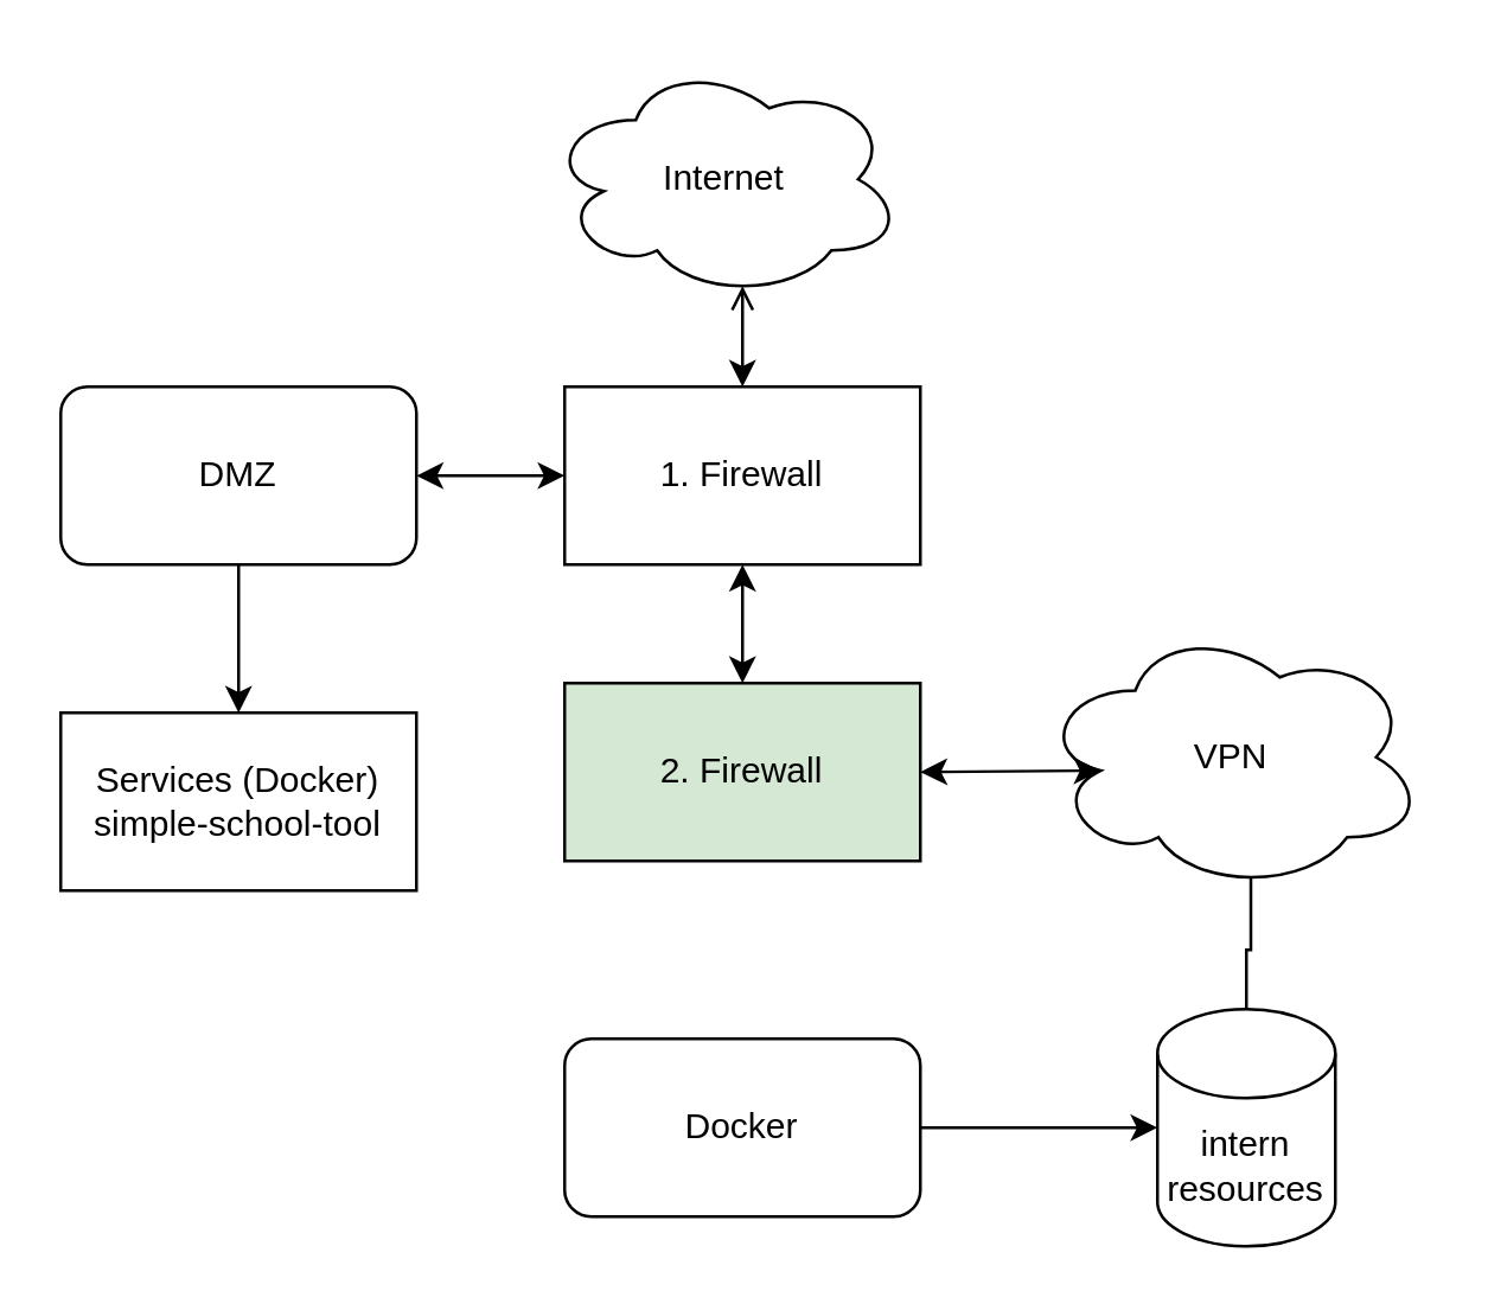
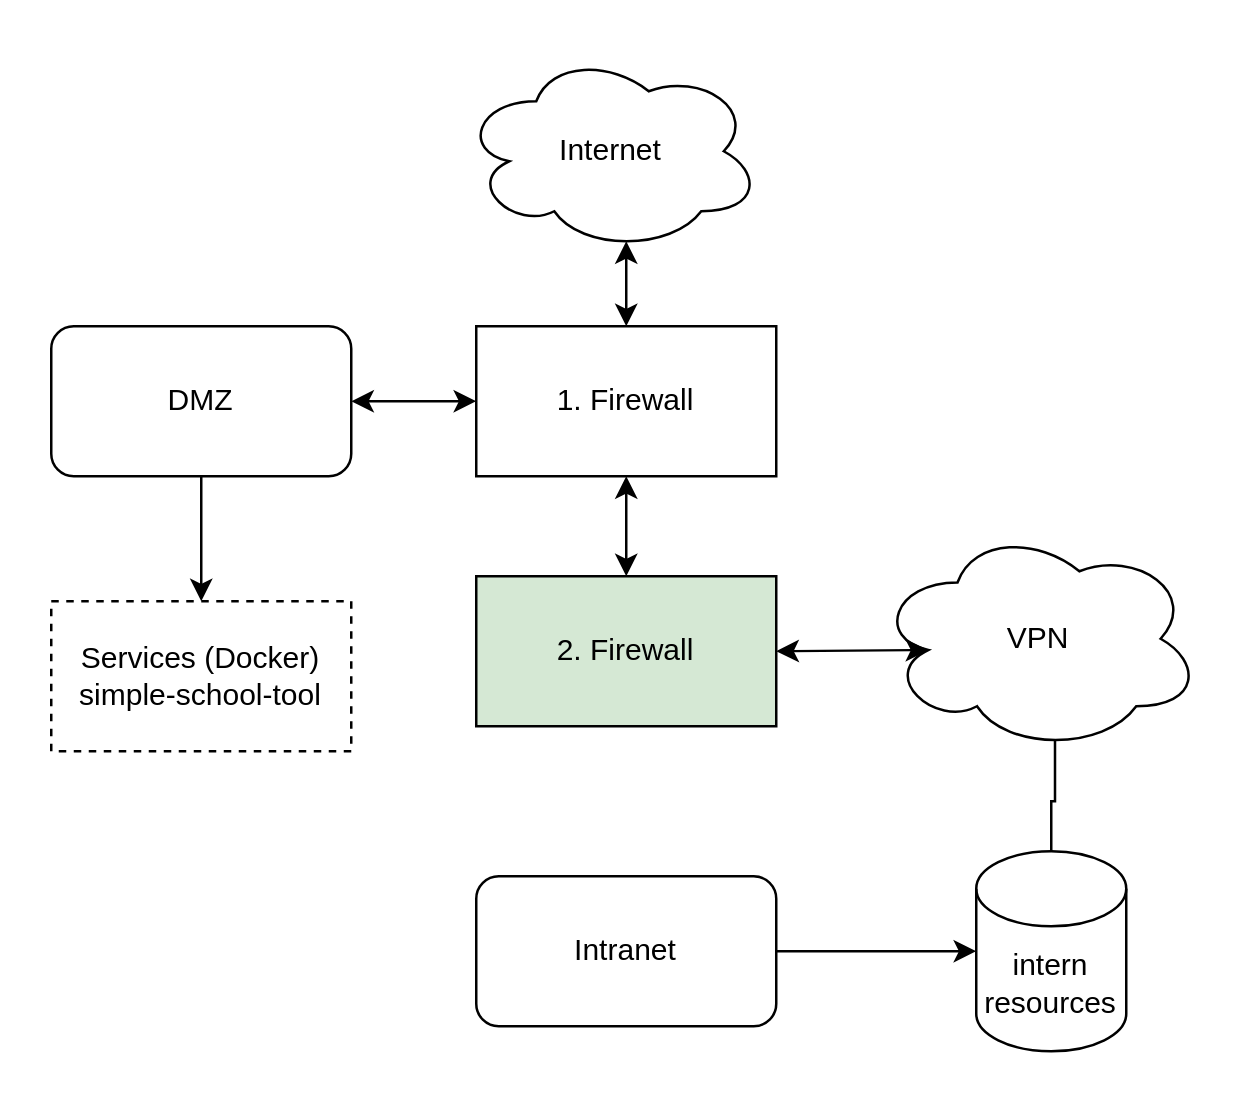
  <mxCell id="0" />
  <mxCell id="1" parent="0" />
  <mxCell id="2" value="Internet" style="ellipse;shape=cloud;whiteSpace=wrap;html=1;" vertex="1" parent="1"><mxGeometry x="184" y="20" width="120" height="80" as="geometry" /></mxCell>
  <mxCell id="3" value="1. Firewall" style="rounded=0;whiteSpace=wrap;html=1;" vertex="1" parent="1"><mxGeometry x="190" y="130" width="120" height="60" as="geometry" /></mxCell>
  <mxCell id="4" value="2. Firewall" style="rounded=0;whiteSpace=wrap;html=1;fillColor=#d5e8d4;" vertex="1" parent="1"><mxGeometry x="190" y="230" width="120" height="60" as="geometry" /></mxCell>
  <mxCell id="5" value="DMZ" style="rounded=1;whiteSpace=wrap;html=1;" vertex="1" parent="1"><mxGeometry x="20" y="130" width="120" height="60" as="geometry" /></mxCell>
  <mxCell id="6" value="" style="edgeStyle=orthogonalEdgeStyle;rounded=0;orthogonalLoop=1;jettySize=auto;html=1;" edge="1" parent="1" source="7" target="14"><mxGeometry relative="1" as="geometry" /></mxCell>
- <mxCell id="7" value="Docker" style="rounded=1;whiteSpace=wrap;html=1;" vertex="1" parent="1"><mxGeometry x="190" y="350" width="120" height="60" as="geometry" /></mxCell>
+ <mxCell id="7" value="Intranet" style="rounded=1;whiteSpace=wrap;html=1;" vertex="1" parent="1"><mxGeometry x="190" y="350" width="120" height="60" as="geometry" /></mxCell>
  <mxCell id="8" value="" style="edgeStyle=orthogonalEdgeStyle;rounded=0;orthogonalLoop=1;jettySize=auto;html=1;exitX=0.55;exitY=0.95;exitDx=0;exitDy=0;exitPerimeter=0;endArrow=none;" edge="1" parent="1" source="9" target="14"><mxGeometry relative="1" as="geometry" /></mxCell>
  <mxCell id="9" value="VPN" style="ellipse;shape=cloud;whiteSpace=wrap;html=1;" vertex="1" parent="1"><mxGeometry x="350" y="210" width="130" height="90" as="geometry" /></mxCell>
- <mxCell id="10" value="" style="endArrow=open;startArrow=classic;html=1;entryX=0.55;entryY=0.95;entryDx=0;entryDy=0;entryPerimeter=0;" edge="1" parent="1" source="3" target="2"><mxGeometry width="50" height="50" relative="1" as="geometry"><mxPoint x="360" y="140" as="sourcePoint" /><mxPoint x="410" y="90" as="targetPoint" /></mxGeometry></mxCell>
+ <mxCell id="10" value="" style="endArrow=classic;startArrow=classic;html=1;entryX=0.55;entryY=0.95;entryDx=0;entryDy=0;entryPerimeter=0;" edge="1" parent="1" source="3" target="2"><mxGeometry width="50" height="50" relative="1" as="geometry"><mxPoint x="360" y="140" as="sourcePoint" /><mxPoint x="410" y="90" as="targetPoint" /></mxGeometry></mxCell>
  <mxCell id="11" value="" style="endArrow=classic;startArrow=classic;html=1;entryX=0;entryY=0.5;entryDx=0;entryDy=0;exitX=1;exitY=0.5;exitDx=0;exitDy=0;" edge="1" parent="1" source="5" target="3"><mxGeometry width="50" height="50" relative="1" as="geometry"><mxPoint x="230" y="280" as="sourcePoint" /><mxPoint x="280" y="230" as="targetPoint" /></mxGeometry></mxCell>
  <mxCell id="12" value="" style="endArrow=classic;startArrow=classic;html=1;entryX=0.5;entryY=1;entryDx=0;entryDy=0;" edge="1" parent="1" source="4" target="3"><mxGeometry width="50" height="50" relative="1" as="geometry"><mxPoint x="370" y="300" as="sourcePoint" /><mxPoint x="420" y="250" as="targetPoint" /></mxGeometry></mxCell>
  <mxCell id="13" value="" style="endArrow=classic;startArrow=classic;html=1;exitX=1;exitY=0.5;exitDx=0;exitDy=0;entryX=0.16;entryY=0.55;entryDx=0;entryDy=0;entryPerimeter=0;" edge="1" parent="1" source="4" target="9"><mxGeometry width="50" height="50" relative="1" as="geometry"><mxPoint x="390" y="210" as="sourcePoint" /><mxPoint x="440" y="160" as="targetPoint" /></mxGeometry></mxCell>
  <mxCell id="14" value="intern&lt;br&gt;resources" style="shape=cylinder3;whiteSpace=wrap;html=1;boundedLbl=1;backgroundOutline=1;size=15;align=center;" vertex="1" parent="1"><mxGeometry x="390" y="340" width="60" height="80" as="geometry" /></mxCell>
- <mxCell id="15" value="Services (Docker)&lt;br&gt;simple-school-tool" style="rounded=0;whiteSpace=wrap;html=1;" vertex="1" parent="1"><mxGeometry x="20" y="240" width="120" height="60" as="geometry" /></mxCell>
+ <mxCell id="15" value="Services (Docker)&lt;br&gt;simple-school-tool" style="rounded=0;whiteSpace=wrap;html=1;dashed=1;" vertex="1" parent="1"><mxGeometry x="20" y="240" width="120" height="60" as="geometry" /></mxCell>
  <mxCell id="16" value="" style="endArrow=none;startArrow=classic;html=1;entryX=0.5;entryY=1;entryDx=0;entryDy=0;exitX=0.5;exitY=0;exitDx=0;exitDy=0;" edge="1" parent="1" source="15" target="5"><mxGeometry width="50" height="50" relative="1" as="geometry"><mxPoint x="-130" y="350" as="sourcePoint" /><mxPoint x="-80" y="300" as="targetPoint" /></mxGeometry></mxCell>
